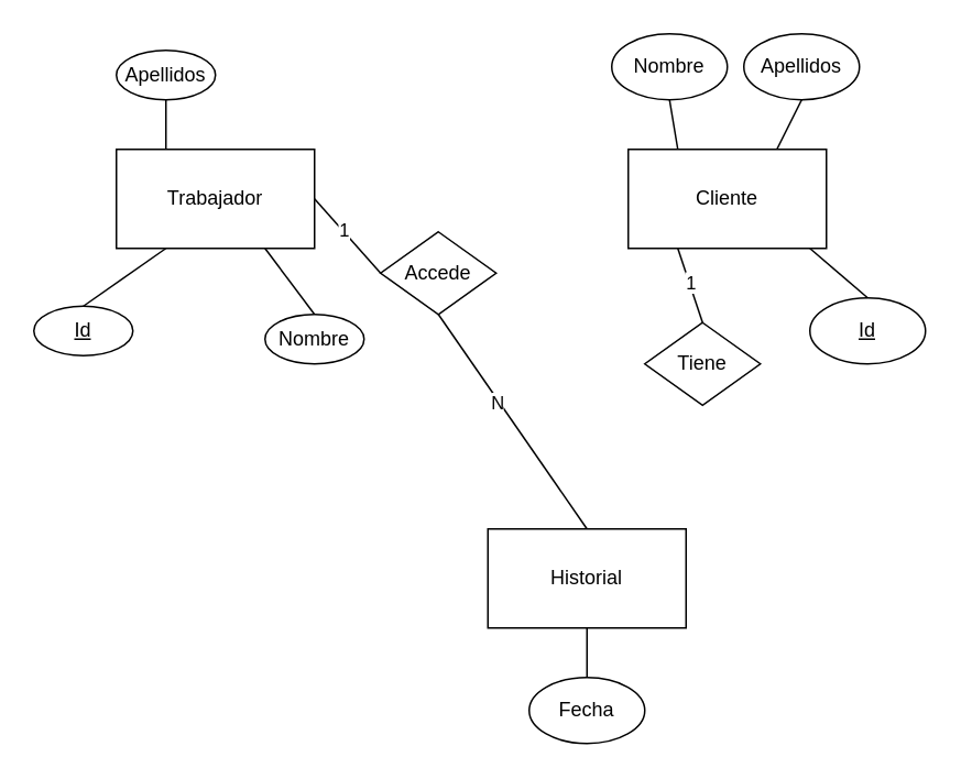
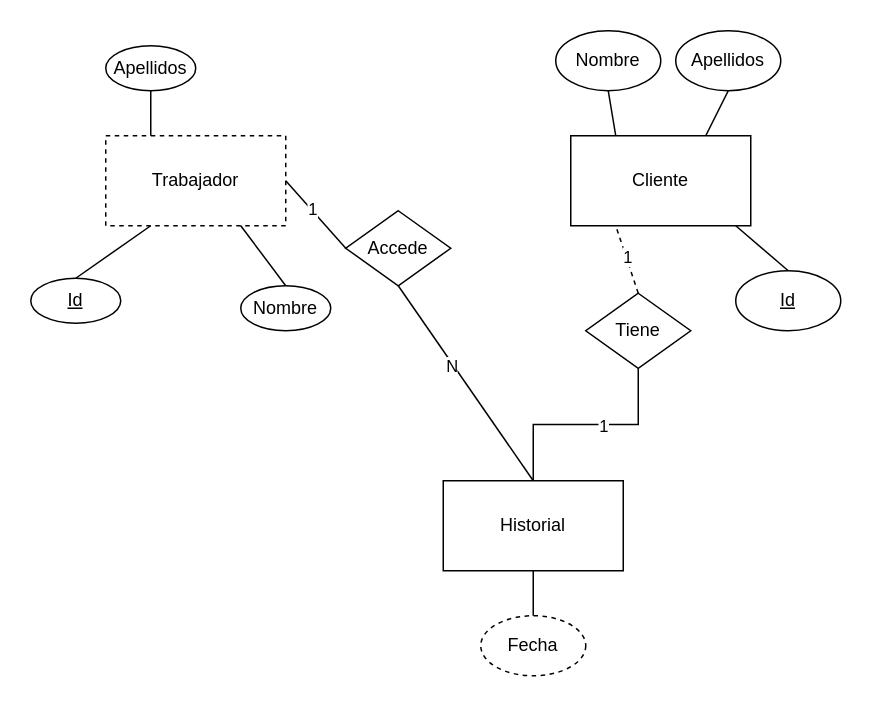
  <mxCell id="0" />
  <mxCell id="1" parent="0" />
  <mxCell id="2" value="" style="shape=partialRectangle;overflow=hidden;connectable=0;fillColor=none;top=0;left=0;bottom=0;right=0;" vertex="1" parent="1"><mxGeometry x="100" y="250" width="30" height="30" as="geometry"><mxRectangle width="30" height="30" as="alternateBounds" /></mxGeometry></mxCell>
- <mxCell id="3" value="Trabajador" style="rounded=0;whiteSpace=wrap;html=1;" vertex="1" parent="1"><mxGeometry x="70" y="90" width="120" height="60" as="geometry" /></mxCell>
+ <mxCell id="3" value="Trabajador" style="rounded=0;whiteSpace=wrap;html=1;dashed=1;" vertex="1" parent="1"><mxGeometry x="70" y="90" width="120" height="60" as="geometry" /></mxCell>
  <mxCell id="4" value="" style="endArrow=none;html=1;rounded=0;entryX=0.25;entryY=1;entryDx=0;entryDy=0;exitX=0.5;exitY=0;exitDx=0;exitDy=0;" edge="1" parent="1" source="5" target="3"><mxGeometry width="50" height="50" relative="1" as="geometry"><mxPoint x="90" y="190" as="sourcePoint" /><mxPoint x="330" y="170" as="targetPoint" /></mxGeometry></mxCell>
  <mxCell id="5" value="&lt;u&gt;Id&lt;/u&gt;" style="ellipse;whiteSpace=wrap;html=1;" vertex="1" parent="1"><mxGeometry x="20" y="185" width="60" height="30" as="geometry" /></mxCell>
  <mxCell id="6" value="" style="endArrow=none;html=1;rounded=0;entryX=0.75;entryY=1;entryDx=0;entryDy=0;exitX=0.5;exitY=0;exitDx=0;exitDy=0;" edge="1" parent="1" source="7" target="3"><mxGeometry width="50" height="50" relative="1" as="geometry"><mxPoint x="160" y="190" as="sourcePoint" /><mxPoint x="110" y="160" as="targetPoint" /></mxGeometry></mxCell>
  <mxCell id="7" value="Nombre" style="ellipse;whiteSpace=wrap;html=1;" vertex="1" parent="1"><mxGeometry x="160" y="190" width="60" height="30" as="geometry" /></mxCell>
  <mxCell id="8" value="Apellidos" style="ellipse;whiteSpace=wrap;html=1;" vertex="1" parent="1"><mxGeometry x="70" y="30" width="60" height="30" as="geometry" /></mxCell>
  <mxCell id="9" value="" style="endArrow=none;html=1;rounded=0;entryX=0.5;entryY=1;entryDx=0;entryDy=0;exitX=0.25;exitY=0;exitDx=0;exitDy=0;" edge="1" parent="1" source="3" target="8"><mxGeometry width="50" height="50" relative="1" as="geometry"><mxPoint x="100" y="200" as="sourcePoint" /><mxPoint x="110" y="160" as="targetPoint" /></mxGeometry></mxCell>
  <mxCell id="10" value="Accede" style="rhombus;whiteSpace=wrap;html=1;" vertex="1" parent="1"><mxGeometry x="230" y="140" width="70" height="50" as="geometry" /></mxCell>
  <mxCell id="11" value="" style="endArrow=none;html=1;rounded=0;exitX=1;exitY=0.5;exitDx=0;exitDy=0;entryX=0;entryY=0.5;entryDx=0;entryDy=0;" edge="1" parent="1" source="3" target="10"><mxGeometry width="50" height="50" relative="1" as="geometry"><mxPoint x="300" y="190" as="sourcePoint" /><mxPoint x="350" y="140" as="targetPoint" /></mxGeometry></mxCell>
  <mxCell id="12" value="1" style="edgeLabel;html=1;align=center;verticalAlign=middle;resizable=0;points=[];" vertex="1" connectable="0" parent="11"><mxGeometry x="-0.174" y="1" relative="1" as="geometry"><mxPoint as="offset" /></mxGeometry></mxCell>
  <mxCell id="13" value="" style="endArrow=none;html=1;rounded=0;exitX=0.5;exitY=1;exitDx=0;exitDy=0;entryX=0.5;entryY=0;entryDx=0;entryDy=0;" edge="1" parent="1" source="10" target="24"><mxGeometry width="50" height="50" relative="1" as="geometry"><mxPoint x="370" y="119.76" as="sourcePoint" /><mxPoint x="400" y="120" as="targetPoint" /></mxGeometry></mxCell>
  <mxCell id="14" value="N" style="edgeLabel;html=1;align=center;verticalAlign=middle;resizable=0;points=[];" vertex="1" connectable="0" parent="13"><mxGeometry x="-0.186" y="-1" relative="1" as="geometry"><mxPoint as="offset" /></mxGeometry></mxCell>
  <mxCell id="15" value="Cliente" style="rounded=0;whiteSpace=wrap;html=1;" vertex="1" parent="1"><mxGeometry x="380" y="90" width="120" height="60" as="geometry" /></mxCell>
- <mxCell id="16" value="" style="endArrow=none;html=1;rounded=0;entryX=0.25;entryY=1;entryDx=0;entryDy=0;exitX=0.5;exitY=0;exitDx=0;exitDy=0;" edge="1" parent="1" source="27" target="15"><mxGeometry width="50" height="50" relative="1" as="geometry"><mxPoint x="405" y="185" as="sourcePoint" /><mxPoint x="350" y="140" as="targetPoint" /></mxGeometry></mxCell>
+ <mxCell id="16" value="" style="endArrow=none;html=1;rounded=0;entryX=0.25;entryY=1;entryDx=0;entryDy=0;exitX=0.5;exitY=0;exitDx=0;exitDy=0;dashed=1;" edge="1" parent="1" source="27" target="15"><mxGeometry width="50" height="50" relative="1" as="geometry"><mxPoint x="405" y="185" as="sourcePoint" /><mxPoint x="350" y="140" as="targetPoint" /></mxGeometry></mxCell>
  <mxCell id="17" value="1" style="edgeLabel;html=1;align=center;verticalAlign=middle;resizable=0;points=[];" vertex="1" connectable="0" parent="16"><mxGeometry x="0.095" y="-1" relative="1" as="geometry"><mxPoint as="offset" /></mxGeometry></mxCell>
  <mxCell id="18" value="&lt;u&gt;Id&lt;/u&gt;" style="ellipse;whiteSpace=wrap;html=1;" vertex="1" parent="1"><mxGeometry x="490" y="180" width="70" height="40" as="geometry" /></mxCell>
  <mxCell id="19" value="" style="endArrow=none;html=1;rounded=0;entryX=0.25;entryY=1;entryDx=0;entryDy=0;exitX=0.5;exitY=0;exitDx=0;exitDy=0;" edge="1" parent="1" source="18"><mxGeometry width="50" height="50" relative="1" as="geometry"><mxPoint x="380" y="190" as="sourcePoint" /><mxPoint x="490" y="150" as="targetPoint" /></mxGeometry></mxCell>
  <mxCell id="20" value="Nombre" style="ellipse;whiteSpace=wrap;html=1;" vertex="1" parent="1"><mxGeometry x="370" y="20" width="70" height="40" as="geometry" /></mxCell>
  <mxCell id="21" value="" style="endArrow=none;html=1;rounded=0;entryX=0.25;entryY=0;entryDx=0;entryDy=0;exitX=0.5;exitY=1;exitDx=0;exitDy=0;" edge="1" parent="1" source="20" target="15"><mxGeometry width="50" height="50" relative="1" as="geometry"><mxPoint x="310" y="25" as="sourcePoint" /><mxPoint x="420" y="-15" as="targetPoint" /></mxGeometry></mxCell>
  <mxCell id="22" value="Apellidos" style="ellipse;whiteSpace=wrap;html=1;" vertex="1" parent="1"><mxGeometry x="450" y="20" width="70" height="40" as="geometry" /></mxCell>
  <mxCell id="23" value="" style="endArrow=none;html=1;rounded=0;entryX=0.75;entryY=0;entryDx=0;entryDy=0;exitX=0.5;exitY=1;exitDx=0;exitDy=0;" edge="1" parent="1" source="22" target="15"><mxGeometry width="50" height="50" relative="1" as="geometry"><mxPoint x="425" y="70" as="sourcePoint" /><mxPoint x="420" y="100" as="targetPoint" /></mxGeometry></mxCell>
  <mxCell id="24" value="Historial" style="rounded=0;whiteSpace=wrap;html=1;" vertex="1" parent="1"><mxGeometry x="295" y="320" width="120" height="60" as="geometry" /></mxCell>
+ <mxCell id="25" style="edgeStyle=orthogonalEdgeStyle;rounded=0;orthogonalLoop=1;jettySize=auto;html=1;entryX=0.5;entryY=0;entryDx=0;entryDy=0;endArrow=none;endFill=0;" edge="1" parent="1" source="27" target="24"><mxGeometry relative="1" as="geometry" /></mxCell>
+ <mxCell id="26" value="1" style="edgeLabel;html=1;align=center;verticalAlign=middle;resizable=0;points=[];" vertex="1" connectable="0" parent="25"><mxGeometry x="-0.159" y="1" relative="1" as="geometry"><mxPoint as="offset" /></mxGeometry></mxCell>
  <mxCell id="27" value="Tiene" style="rhombus;whiteSpace=wrap;html=1;" vertex="1" parent="1"><mxGeometry x="390" y="195" width="70" height="50" as="geometry" /></mxCell>
- <mxCell id="28" value="Fecha" style="ellipse;whiteSpace=wrap;html=1;" vertex="1" parent="1"><mxGeometry x="320" y="410" width="70" height="40" as="geometry" /></mxCell>
+ <mxCell id="28" value="Fecha" style="ellipse;whiteSpace=wrap;html=1;dashed=1;" vertex="1" parent="1"><mxGeometry x="320" y="410" width="70" height="40" as="geometry" /></mxCell>
  <mxCell id="29" value="" style="endArrow=none;html=1;rounded=0;entryX=0.5;entryY=1;entryDx=0;entryDy=0;exitX=0.5;exitY=0;exitDx=0;exitDy=0;" edge="1" parent="1" source="28" target="24"><mxGeometry width="50" height="50" relative="1" as="geometry"><mxPoint x="300" y="260" as="sourcePoint" /><mxPoint x="350" y="210" as="targetPoint" /></mxGeometry></mxCell>
